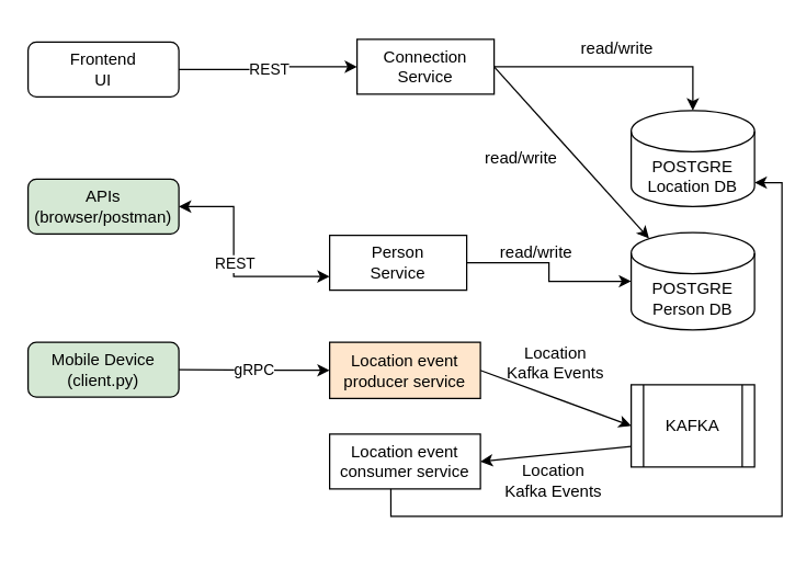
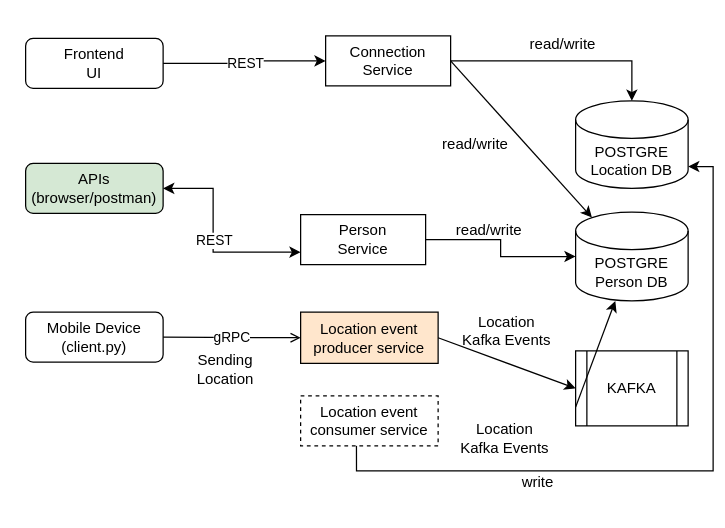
  <mxCell id="0" />
  <mxCell id="1" parent="0" />
  <mxCell id="2" value="Frontend&lt;br&gt;UI" style="rounded=1;whiteSpace=wrap;html=1;" parent="1" vertex="1"><mxGeometry x="20" y="30" width="110" height="40" as="geometry" /></mxCell>
  <mxCell id="3" value="Connection Service" style="rounded=0;whiteSpace=wrap;html=1;" parent="1" vertex="1"><mxGeometry x="260" y="28" width="100" height="40" as="geometry" /></mxCell>
  <mxCell id="4" value="" style="endArrow=classic;html=1;rounded=0;edgeStyle=orthogonalEdgeStyle;entryX=0;entryY=0.5;entryDx=0;entryDy=0;exitX=1;exitY=0.5;exitDx=0;exitDy=0;" parent="1" source="2" target="3" edge="1"><mxGeometry relative="1" as="geometry"><mxPoint x="120" y="29.5" as="sourcePoint" /><mxPoint x="220" y="29.5" as="targetPoint" /></mxGeometry></mxCell>
  <mxCell id="5" value="REST" style="edgeLabel;resizable=0;html=1;align=center;verticalAlign=middle;" parent="4" connectable="0" vertex="1"><mxGeometry relative="1" as="geometry" /></mxCell>
  <mxCell id="6" value="POSTGRE&lt;br&gt;Location DB" style="shape=cylinder3;whiteSpace=wrap;html=1;boundedLbl=1;backgroundOutline=1;size=15;" parent="1" vertex="1"><mxGeometry x="460" y="80" width="90" height="70" as="geometry" /></mxCell>
  <mxCell id="7" value="" style="endArrow=classic;html=1;rounded=0;edgeStyle=orthogonalEdgeStyle;exitX=1;exitY=0.5;exitDx=0;exitDy=0;entryX=0.5;entryY=0;entryDx=0;entryDy=0;entryPerimeter=0;" parent="1" source="3" target="6" edge="1"><mxGeometry width="50" height="50" relative="1" as="geometry"><mxPoint x="320" y="170" as="sourcePoint" /><mxPoint x="370" y="120" as="targetPoint" /></mxGeometry></mxCell>
  <mxCell id="8" value="POSTGRE&lt;br&gt;Person DB" style="shape=cylinder3;whiteSpace=wrap;html=1;boundedLbl=1;backgroundOutline=1;size=15;" parent="1" vertex="1"><mxGeometry x="460" y="169" width="90" height="71" as="geometry" /></mxCell>
  <mxCell id="9" value="APIs&lt;br&gt;(browser/postman)" style="rounded=1;whiteSpace=wrap;html=1;fillColor=#d5e8d4;" parent="1" vertex="1"><mxGeometry x="20" y="130" width="110" height="40" as="geometry" /></mxCell>
  <mxCell id="10" value="" style="endArrow=classic;html=1;rounded=0;edgeStyle=orthogonalEdgeStyle;exitX=1;exitY=0.5;exitDx=0;exitDy=0;entryX=0;entryY=0.75;entryDx=0;entryDy=0;startArrow=classic;startFill=1;" parent="1" source="9" target="12" edge="1"><mxGeometry relative="1" as="geometry"><mxPoint x="290" y="150" as="sourcePoint" /><mxPoint x="220" y="191" as="targetPoint" /><Array as="points"><mxPoint x="170" y="150" /><mxPoint x="170" y="201" /></Array></mxGeometry></mxCell>
  <mxCell id="11" value="REST" style="edgeLabel;resizable=0;html=1;align=center;verticalAlign=middle;" parent="10" connectable="0" vertex="1"><mxGeometry relative="1" as="geometry" /></mxCell>
  <mxCell id="12" value="Person&lt;br&gt;Service" style="rounded=0;whiteSpace=wrap;html=1;" parent="1" vertex="1"><mxGeometry x="240" y="171" width="100" height="40" as="geometry" /></mxCell>
  <mxCell id="13" value="" style="endArrow=classic;html=1;rounded=0;edgeStyle=orthogonalEdgeStyle;exitX=1;exitY=0.5;exitDx=0;exitDy=0;entryX=0;entryY=0.5;entryDx=0;entryDy=0;entryPerimeter=0;" parent="1" source="12" target="8" edge="1"><mxGeometry width="50" height="50" relative="1" as="geometry"><mxPoint x="320" y="160" as="sourcePoint" /><mxPoint x="370" y="110" as="targetPoint" /></mxGeometry></mxCell>
- <mxCell id="14" value="Mobile Device&lt;br&gt;(client.py)" style="rounded=1;whiteSpace=wrap;html=1;fillColor=#d5e8d4;" parent="1" vertex="1"><mxGeometry x="20" y="249" width="110" height="40" as="geometry" /></mxCell>
+ <mxCell id="14" value="Mobile Device&lt;br&gt;(client.py)" style="rounded=1;whiteSpace=wrap;html=1;" parent="1" vertex="1"><mxGeometry x="20" y="249" width="110" height="40" as="geometry" /></mxCell>
  <mxCell id="15" style="edgeStyle=orthogonalEdgeStyle;rounded=0;orthogonalLoop=1;jettySize=auto;html=1;entryX=1;entryY=0;entryDx=0;entryDy=52.5;entryPerimeter=0;exitX=0.406;exitY=0.983;exitDx=0;exitDy=0;exitPerimeter=0;" parent="1" source="17" target="6" edge="1"><mxGeometry relative="1" as="geometry"><mxPoint x="660" y="270" as="sourcePoint" /></mxGeometry></mxCell>
  <mxCell id="16" value="Location event producer service" style="rounded=0;whiteSpace=wrap;html=1;fillColor=#ffe6cc;" parent="1" vertex="1"><mxGeometry x="240" y="249" width="110" height="41" as="geometry" /></mxCell>
- <mxCell id="17" value="Location event consumer service" style="rounded=0;whiteSpace=wrap;html=1;" parent="1" vertex="1"><mxGeometry x="240" y="316" width="110" height="40" as="geometry" /></mxCell>
+ <mxCell id="17" value="Location event consumer service" style="rounded=0;whiteSpace=wrap;html=1;dashed=1;" parent="1" vertex="1"><mxGeometry x="240" y="316" width="110" height="40" as="geometry" /></mxCell>
  <mxCell id="18" value="" style="endArrow=classic;html=1;rounded=0;exitX=1;exitY=0.5;exitDx=0;exitDy=0;entryX=0.145;entryY=0;entryDx=0;entryDy=4.35;entryPerimeter=0;" parent="1" source="3" target="8" edge="1"><mxGeometry width="50" height="50" relative="1" as="geometry"><mxPoint x="320" y="180" as="sourcePoint" /><mxPoint x="370" y="130" as="targetPoint" /></mxGeometry></mxCell>
- <mxCell id="20" value="gRPC" style="endArrow=classic;html=1;rounded=0;exitX=1;exitY=0.5;exitDx=0;exitDy=0;entryX=0;entryY=0.5;entryDx=0;entryDy=0;" parent="1" source="14" target="16" edge="1"><mxGeometry width="50" height="50" relative="1" as="geometry"><mxPoint x="320" y="270" as="sourcePoint" /><mxPoint x="370" y="220" as="targetPoint" /></mxGeometry></mxCell>
+ <mxCell id="19" value="Sending Location" style="text;html=1;strokeColor=none;fillColor=none;align=center;verticalAlign=middle;whiteSpace=wrap;rounded=0;" parent="1" vertex="1"><mxGeometry x="150" y="280" width="60" height="30" as="geometry" /></mxCell>
+ <mxCell id="20" value="gRPC" style="endArrow=open;html=1;rounded=0;exitX=1;exitY=0.5;exitDx=0;exitDy=0;entryX=0;entryY=0.5;entryDx=0;entryDy=0;" parent="1" source="14" target="16" edge="1"><mxGeometry width="50" height="50" relative="1" as="geometry"><mxPoint x="320" y="270" as="sourcePoint" /><mxPoint x="370" y="220" as="targetPoint" /></mxGeometry></mxCell>
  <mxCell id="21" value="KAFKA" style="shape=process;whiteSpace=wrap;html=1;backgroundOutline=1;" parent="1" vertex="1"><mxGeometry x="460" y="280" width="90" height="60" as="geometry" /></mxCell>
  <mxCell id="22" value="" style="endArrow=classic;html=1;rounded=0;exitX=1;exitY=0.5;exitDx=0;exitDy=0;entryX=0;entryY=0.5;entryDx=0;entryDy=0;" parent="1" source="16" target="21" edge="1"><mxGeometry width="50" height="50" relative="1" as="geometry"><mxPoint x="320" y="270" as="sourcePoint" /><mxPoint x="440" y="310" as="targetPoint" /></mxGeometry></mxCell>
  <mxCell id="23" value="Location Kafka Events" style="text;html=1;strokeColor=none;fillColor=none;align=center;verticalAlign=middle;whiteSpace=wrap;rounded=0;" parent="1" vertex="1"><mxGeometry x="365" y="249" width="80" height="30" as="geometry" /></mxCell>
- <mxCell id="24" value="" style="endArrow=classic;html=1;rounded=0;exitX=0;exitY=0.75;exitDx=0;exitDy=0;entryX=1;entryY=0.5;entryDx=0;entryDy=0;" parent="1" source="21" target="17" edge="1"><mxGeometry width="50" height="50" relative="1" as="geometry"><mxPoint x="320" y="260" as="sourcePoint" /><mxPoint x="370" y="210" as="targetPoint" /></mxGeometry></mxCell>
+ <mxCell id="24" value="" style="endArrow=classic;html=1;rounded=0;exitX=0;exitY=0.75;exitDx=0;exitDy=0;" parent="1" source="21" target="8" edge="1"><mxGeometry width="50" height="50" relative="1" as="geometry"><mxPoint x="320" y="260" as="sourcePoint" /><mxPoint x="370" y="210" as="targetPoint" /></mxGeometry></mxCell>
  <mxCell id="25" value="Location&lt;br&gt;Kafka Events" style="text;html=1;strokeColor=none;fillColor=none;align=center;verticalAlign=middle;whiteSpace=wrap;rounded=0;" parent="1" vertex="1"><mxGeometry x="361" y="335" width="85" height="30" as="geometry" /></mxCell>
+ <mxCell id="26" value="write" style="text;html=1;strokeColor=none;fillColor=none;align=center;verticalAlign=middle;whiteSpace=wrap;rounded=0;" parent="1" vertex="1"><mxGeometry x="400" y="370" width="60" height="30" as="geometry" /></mxCell>
  <mxCell id="27" value="read/write" style="text;html=1;strokeColor=none;fillColor=none;align=center;verticalAlign=middle;whiteSpace=wrap;rounded=0;" parent="1" vertex="1"><mxGeometry x="420" y="20" width="60" height="30" as="geometry" /></mxCell>
  <mxCell id="28" value="read/write" style="text;html=1;strokeColor=none;fillColor=none;align=center;verticalAlign=middle;whiteSpace=wrap;rounded=0;" parent="1" vertex="1"><mxGeometry x="350" y="100" width="60" height="30" as="geometry" /></mxCell>
  <mxCell id="29" value="read/write" style="text;html=1;strokeColor=none;fillColor=none;align=center;verticalAlign=middle;whiteSpace=wrap;rounded=0;" vertex="1" parent="1"><mxGeometry x="361" y="169" width="60" height="30" as="geometry" /></mxCell>
